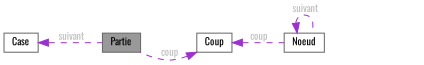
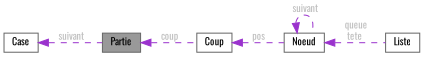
  digraph {
    fontname=Oswald
    rankdir=LR
    node [color=gray40 fillcolor=white fontname=Oswald fontsize=10 shape=box style=filled]
    edge [color=darkorchid3 dir=back fontcolor=grey fontname=Oswald fontsize=10 labelfontname=Helvetica labelfontsize=10 style=dashed]
    n1 [fillcolor=grey60 fontcolor=black height=0.2 label=Partie width=0.4]
    n2 [height=0.2 label=Case width=0.4]
    n3 [height=0.2 label=Coup width=0.4]
    n4 [height=0.2 label=Noeud width=0.4]
+   n5 [height=0.2 label=Liste width=0.4]
    n2 -> n1 [label=" suivant"]
-   n3 -> n1 [label=" coup"]
-   n3 -> n4 [label=" coup"]
+   n1 -> n3 [label=" coup"]
+   n3 -> n4 [label=" pos"]
    n4 -> n4 [label=" suivant"]
+   n4 -> n5 [label=" queue\ntete"]
  }
